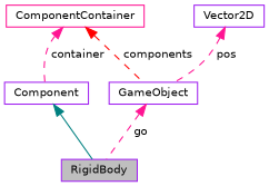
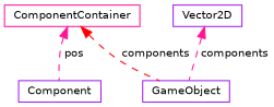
  digraph {
    node [color=purple fillcolor=white fontname=Helvetica fontsize=10 shape=record style=filled]
    edge [color=deeppink dir=back fontname=Helvetica fontsize=10 labelfontname=Helvetica labelfontsize=10 style=dashed]
-   n1 [fillcolor=grey75 fontcolor=black height=0.2 label=RigidBody width=0.4]
    n2 [height=0.2 label=Component width=0.4]
    n3 [color=deeppink height=0.2 label=ComponentContainer width=0.4]
    n4 [height=0.2 label=GameObject width=0.4]
    n5 [height=0.2 label=Vector2D width=0.4]
-   n2 -> n1 [color=teal style=solid]
-   n3 -> n2 [label=" container"]
+   n3 -> n2 [label=" pos"]
    n3 -> n4 [color=red label=" components"]
-   n4 -> n1 [label=" go"]
-   n5 -> n4 [label=" pos"]
+   n5 -> n4 [label=" components"]
  }
